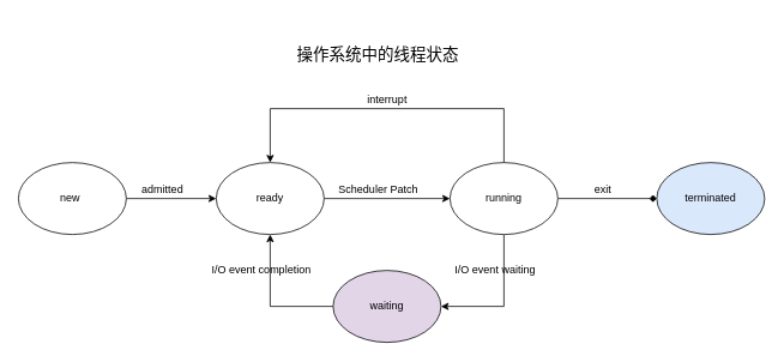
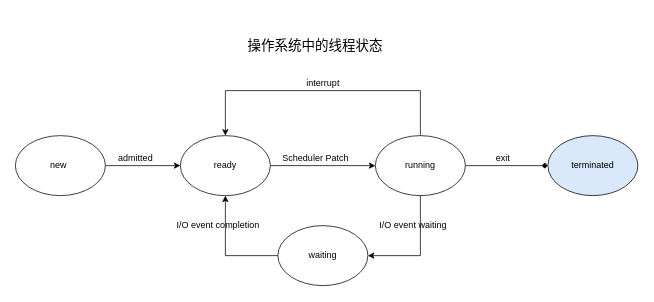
  <mxCell id="0" />
  <mxCell id="1" parent="0" />
  <mxCell id="2" style="edgeStyle=orthogonalEdgeStyle;rounded=0;orthogonalLoop=1;jettySize=auto;html=1;exitX=1;exitY=0.5;exitDx=0;exitDy=0;" edge="1" parent="1" source="3" target="5"><mxGeometry relative="1" as="geometry"><Array as="points"><mxPoint x="190" y="220" /><mxPoint x="190" y="220" /></Array></mxGeometry></mxCell>
  <mxCell id="3" value="new&lt;span style=&quot;white-space: pre&quot;&gt;&#09;&lt;/span&gt;" style="ellipse;whiteSpace=wrap;html=1;" vertex="1" parent="1"><mxGeometry x="20" y="180" width="120" height="80" as="geometry" /></mxCell>
  <mxCell id="4" style="edgeStyle=orthogonalEdgeStyle;rounded=0;orthogonalLoop=1;jettySize=auto;html=1;exitX=1;exitY=0.5;exitDx=0;exitDy=0;entryX=0;entryY=0.5;entryDx=0;entryDy=0;" edge="1" parent="1" source="5" target="10"><mxGeometry relative="1" as="geometry" /></mxCell>
  <mxCell id="5" value="ready" style="ellipse;whiteSpace=wrap;html=1;" vertex="1" parent="1"><mxGeometry x="240" y="180" width="120" height="80" as="geometry" /></mxCell>
  <mxCell id="6" value="terminated" style="ellipse;whiteSpace=wrap;html=1;fillColor=#dae8fc;" vertex="1" parent="1"><mxGeometry x="730" y="180" width="120" height="80" as="geometry" /></mxCell>
  <mxCell id="7" style="edgeStyle=orthogonalEdgeStyle;rounded=0;orthogonalLoop=1;jettySize=auto;html=1;exitX=1;exitY=0.5;exitDx=0;exitDy=0;endArrow=diamond;" edge="1" parent="1" source="10" target="6"><mxGeometry relative="1" as="geometry" /></mxCell>
  <mxCell id="8" style="edgeStyle=orthogonalEdgeStyle;rounded=0;orthogonalLoop=1;jettySize=auto;html=1;exitX=0.5;exitY=0;exitDx=0;exitDy=0;entryX=0.5;entryY=0;entryDx=0;entryDy=0;" edge="1" parent="1" source="10" target="5"><mxGeometry relative="1" as="geometry"><Array as="points"><mxPoint x="560" y="120" /><mxPoint x="300" y="120" /></Array></mxGeometry></mxCell>
  <mxCell id="9" style="edgeStyle=orthogonalEdgeStyle;rounded=0;orthogonalLoop=1;jettySize=auto;html=1;exitX=0.5;exitY=1;exitDx=0;exitDy=0;entryX=1;entryY=0.5;entryDx=0;entryDy=0;" edge="1" parent="1" source="10" target="15"><mxGeometry relative="1" as="geometry" /></mxCell>
  <mxCell id="10" value="running" style="ellipse;whiteSpace=wrap;html=1;" vertex="1" parent="1"><mxGeometry x="500" y="180" width="120" height="80" as="geometry" /></mxCell>
  <mxCell id="11" value="admitted" style="text;html=1;align=center;verticalAlign=middle;resizable=0;points=[];autosize=1;strokeColor=none;" vertex="1" parent="1"><mxGeometry x="150" y="200" width="60" height="20" as="geometry" /></mxCell>
  <mxCell id="12" value="Scheduler Patch" style="text;html=1;align=center;verticalAlign=middle;resizable=0;points=[];autosize=1;strokeColor=none;" vertex="1" parent="1"><mxGeometry x="370" y="200" width="100" height="20" as="geometry" /></mxCell>
  <mxCell id="13" value="interrupt" style="text;html=1;align=center;verticalAlign=middle;resizable=0;points=[];autosize=1;strokeColor=none;" vertex="1" parent="1"><mxGeometry x="400" y="100" width="60" height="20" as="geometry" /></mxCell>
  <mxCell id="14" style="edgeStyle=orthogonalEdgeStyle;rounded=0;orthogonalLoop=1;jettySize=auto;html=1;exitX=0;exitY=0.5;exitDx=0;exitDy=0;entryX=0.5;entryY=1;entryDx=0;entryDy=0;" edge="1" parent="1" source="15" target="5"><mxGeometry relative="1" as="geometry" /></mxCell>
- <mxCell id="15" value="waiting" style="ellipse;whiteSpace=wrap;html=1;fillColor=#e1d5e7;" vertex="1" parent="1"><mxGeometry x="370" y="300" width="120" height="80" as="geometry" /></mxCell>
+ <mxCell id="15" value="waiting" style="ellipse;whiteSpace=wrap;html=1;" vertex="1" parent="1"><mxGeometry x="370" y="300" width="120" height="80" as="geometry" /></mxCell>
  <mxCell id="16" value="I/O event waiting&lt;br&gt;" style="text;html=1;align=center;verticalAlign=middle;resizable=0;points=[];autosize=1;strokeColor=none;" vertex="1" parent="1"><mxGeometry x="500" y="290" width="100" height="20" as="geometry" /></mxCell>
  <mxCell id="17" value="I/O event completion" style="text;html=1;align=center;verticalAlign=middle;resizable=0;points=[];autosize=1;strokeColor=none;" vertex="1" parent="1"><mxGeometry x="225" y="290" width="130" height="20" as="geometry" /></mxCell>
  <mxCell id="18" value="&lt;font style=&quot;font-size: 18px&quot;&gt;操作系统中的线程状态&lt;/font&gt;" style="text;html=1;strokeColor=none;fillColor=none;align=center;verticalAlign=middle;whiteSpace=wrap;rounded=0;" vertex="1" parent="1"><mxGeometry x="245" y="20" width="350" height="80" as="geometry" /></mxCell>
  <mxCell id="19" value="exit" style="text;html=1;align=center;verticalAlign=middle;resizable=0;points=[];autosize=1;strokeColor=none;" vertex="1" parent="1"><mxGeometry x="655" y="200" width="30" height="20" as="geometry" /></mxCell>
